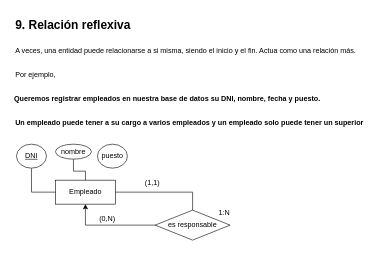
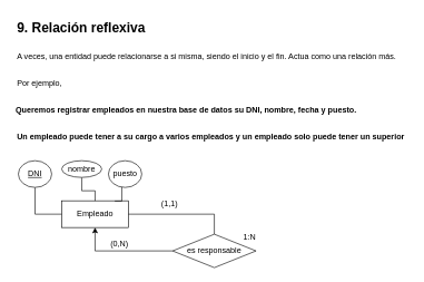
  <mxCell id="0" />
  <mxCell id="1" parent="0" />
  <mxCell id="2" value="9. Relación reflexiva" style="text;html=1;align=left;verticalAlign=middle;resizable=0;points=[];autosize=1;strokeColor=none;fillColor=none;strokeWidth=0;fontSize=20;fontStyle=1" parent="1" vertex="1"><mxGeometry x="23" y="20" width="200" height="40" as="geometry" /></mxCell>
  <mxCell id="3" value="A veces, una entidad puede relacionarse a si misma, siendo el inicio y el fin. Actua como una relación más." style="text;html=1;align=left;verticalAlign=middle;resizable=0;points=[];autosize=1;strokeColor=none;fillColor=none;" parent="1" vertex="1"><mxGeometry x="23" y="70" width="590" height="30" as="geometry" /></mxCell>
  <mxCell id="4" value="Por ejemplo," style="text;html=1;align=left;verticalAlign=middle;resizable=0;points=[];autosize=1;strokeColor=none;fillColor=none;" parent="1" vertex="1"><mxGeometry x="23" y="110" width="90" height="30" as="geometry" /></mxCell>
  <mxCell id="5" value="Queremos registrar empleados en nuestra base de datos su DNI, nombre, fecha &lt;span style=&quot;background-color: initial;&quot;&gt;y puesto.&amp;nbsp;&lt;/span&gt;" style="text;html=1;align=left;verticalAlign=middle;resizable=0;points=[];autosize=1;strokeColor=none;fillColor=none;fontStyle=1" parent="1" vertex="1"><mxGeometry x="20.5" y="150" width="510" height="30" as="geometry" /></mxCell>
  <mxCell id="6" value="Un empleado puede tener a su cargo a varios empleados y un empleado solo puede tener un superior" style="text;html=1;align=left;verticalAlign=middle;resizable=0;points=[];autosize=1;strokeColor=none;fillColor=none;fontStyle=1" parent="1" vertex="1"><mxGeometry x="23" y="190" width="570" height="30" as="geometry" /></mxCell>
  <mxCell id="7" value="&lt;span style=&quot;color: rgba(0, 0, 0, 0); font-family: monospace; font-size: 0px; font-weight: 400;&quot;&gt;%3CmxGraphModel%3E%3Croot%3E%3CmxCell%20id%3D%220%22%2F%3E%3CmxCell%20id%3D%221%22%20parent%3D%220%22%2F%3E%3CmxCell%20id%3D%222%22%20value%3D%22Queremos%20registrar%20empleados%20en%20nuestra%20base%20de%20datos%20su%20DNI%2C%20nombre%2C%20fecha%20%26lt%3Bspan%20style%3D%26quot%3Bbackground-color%3A%20initial%3B%26quot%3B%26gt%3By%20puesto.%20Cada%20empleado%20pertence%20a%20un%20departamento.%26lt%3B%2Fspan%26gt%3B%22%20style%3D%22text%3Bhtml%3D1%3Balign%3Dleft%3BverticalAlign%3Dmiddle%3Bresizable%3D0%3Bpoints%3D%5B%5D%3Bautosize%3D1%3BstrokeColor%3Dnone%3BfillColor%3Dnone%3BfontStyle%3D1%22%20vertex%3D%221%22%20parent%3D%221%22%3E%3CmxGeometry%20x%3D%2240%22%20y%3D%222130%22%20width%3D%22750%22%20height%3D%2230%22%20as%3D%22geometry%22%2F%3E%3C%2FmxCell%3E%3C%2Froot%3E%3C%2FmxGraphModel%3E&lt;/span&gt;" style="text;html=1;align=left;verticalAlign=middle;resizable=0;points=[];autosize=1;strokeColor=none;fillColor=none;fontStyle=1" parent="1" vertex="1"><mxGeometry x="24.25" y="280" width="20" height="30" as="geometry" /></mxCell>
  <mxCell id="8" value="Empleado" style="whiteSpace=wrap;html=1;align=center;" parent="1" vertex="1"><mxGeometry x="91.75" y="300" width="100" height="40" as="geometry" /></mxCell>
  <mxCell id="9" style="edgeStyle=orthogonalEdgeStyle;rounded=0;orthogonalLoop=1;jettySize=auto;html=1;endArrow=none;endFill=0;" parent="1" source="10" target="8" edge="1"><mxGeometry relative="1" as="geometry" /></mxCell>
  <mxCell id="10" value="nombre" style="ellipse;whiteSpace=wrap;html=1;align=center;" parent="1" vertex="1"><mxGeometry x="91.75" y="240" width="60" height="25" as="geometry" /></mxCell>
  <mxCell id="11" style="edgeStyle=orthogonalEdgeStyle;rounded=0;orthogonalLoop=1;jettySize=auto;html=1;entryX=0;entryY=0.5;entryDx=0;entryDy=0;endArrow=none;endFill=0;" parent="1" source="12" target="8" edge="1"><mxGeometry relative="1" as="geometry"><Array as="points"><mxPoint x="51.75" y="320" /></Array></mxGeometry></mxCell>
  <mxCell id="12" value="DNI" style="ellipse;whiteSpace=wrap;html=1;align=center;fontStyle=4;" parent="1" vertex="1"><mxGeometry x="26.75" y="240" width="50" height="40" as="geometry" /></mxCell>
+ <mxCell id="13" style="edgeStyle=orthogonalEdgeStyle;rounded=0;orthogonalLoop=1;jettySize=auto;html=1;entryX=0.796;entryY=0.011;entryDx=0;entryDy=0;endArrow=none;endFill=0;entryPerimeter=0;" parent="1" source="14" target="8" edge="1"><mxGeometry relative="1" as="geometry"><Array as="points"><mxPoint x="181.75" y="260" /><mxPoint x="181.75" y="300" /><mxPoint x="171.75" y="300" /></Array></mxGeometry></mxCell>
  <mxCell id="14" value="puesto" style="ellipse;whiteSpace=wrap;html=1;align=center;" parent="1" vertex="1"><mxGeometry x="161.75" y="240" width="50" height="40" as="geometry" /></mxCell>
  <mxCell id="15" style="edgeStyle=orthogonalEdgeStyle;rounded=0;orthogonalLoop=1;jettySize=auto;html=1;entryX=1;entryY=0.5;entryDx=0;entryDy=0;endArrow=none;endFill=0;" parent="1" source="17" target="8" edge="1"><mxGeometry relative="1" as="geometry"><Array as="points"><mxPoint x="321" y="320" /></Array></mxGeometry></mxCell>
  <mxCell id="16" style="edgeStyle=orthogonalEdgeStyle;rounded=0;orthogonalLoop=1;jettySize=auto;html=1;entryX=0.5;entryY=1;entryDx=0;entryDy=0;" parent="1" source="17" target="8" edge="1"><mxGeometry relative="1" as="geometry" /></mxCell>
  <mxCell id="17" value="es responsable" style="shape=rhombus;perimeter=rhombusPerimeter;whiteSpace=wrap;html=1;align=center;" parent="1" vertex="1"><mxGeometry x="258" y="350" width="125" height="50" as="geometry" /></mxCell>
  <mxCell id="18" value="(1,1)" style="text;html=1;align=center;verticalAlign=middle;resizable=0;points=[];autosize=1;strokeColor=none;fillColor=none;" parent="1" vertex="1"><mxGeometry x="228" y="290" width="50" height="30" as="geometry" /></mxCell>
  <mxCell id="19" value="1:N" style="text;html=1;align=center;verticalAlign=middle;resizable=0;points=[];autosize=1;strokeColor=none;fillColor=none;" parent="1" vertex="1"><mxGeometry x="353" y="340" width="40" height="30" as="geometry" /></mxCell>
  <mxCell id="20" value="(0,N)" style="text;html=1;align=center;verticalAlign=middle;resizable=0;points=[];autosize=1;strokeColor=none;fillColor=none;" parent="1" vertex="1"><mxGeometry x="153" y="350" width="50" height="30" as="geometry" /></mxCell>
